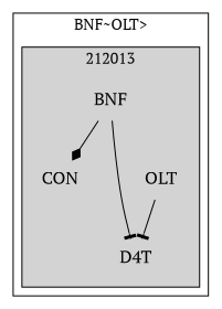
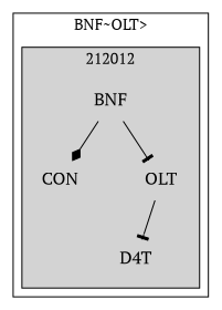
  strict digraph {
    compound=false
    fontname="PT Serif"
    labelloc=t
    node [fontname="PT Serif" fontsize=16 shape=plaintext]
    edge [arrowhead=tee fontname="PT Serif"]
    n1 [label=CON]
    n2 [label=BNF]
    n3 [label=D4T]
    n4 [label=OLT]
    subgraph cluster_1 {
      label="BNF~OLT>"
      subgraph cluster_2 {
-       label=212013
+       label=212012
        style=filled
        n1
        n2
        n3
        n4
      }
    }
    n2 -> n1 [arrowhead=diamond]
-   n2 -> n3
+   n2 -> n4
    n4 -> n3
  }
